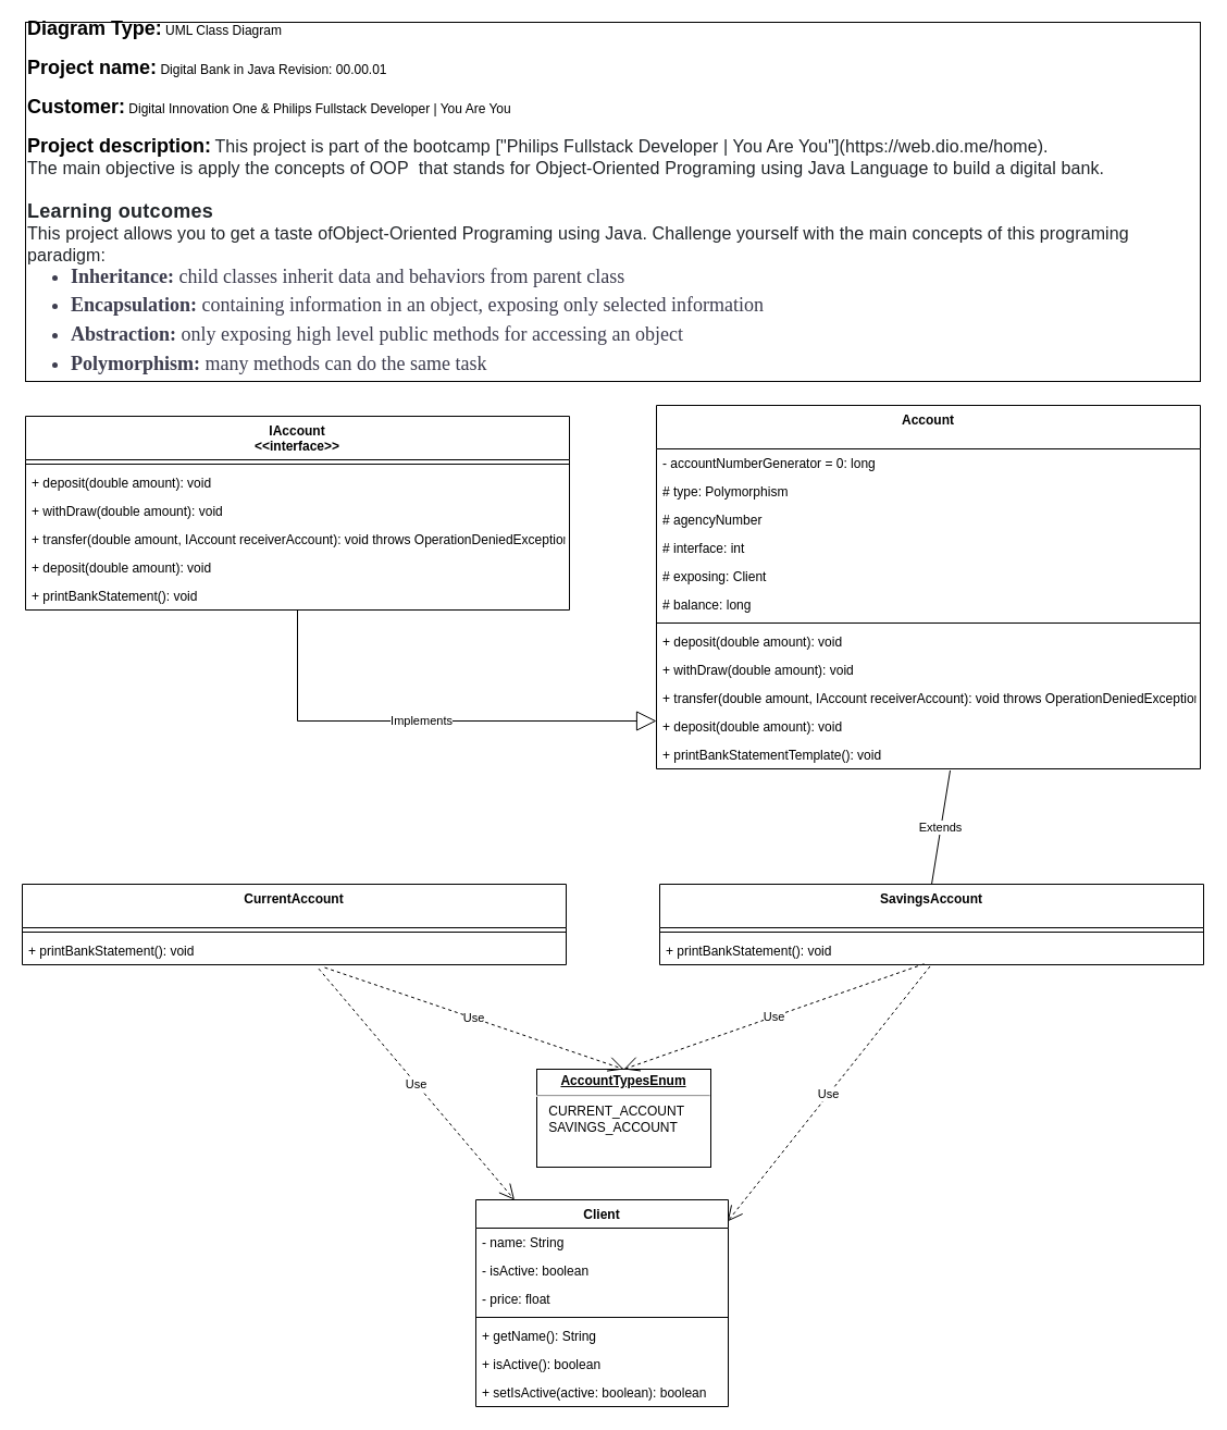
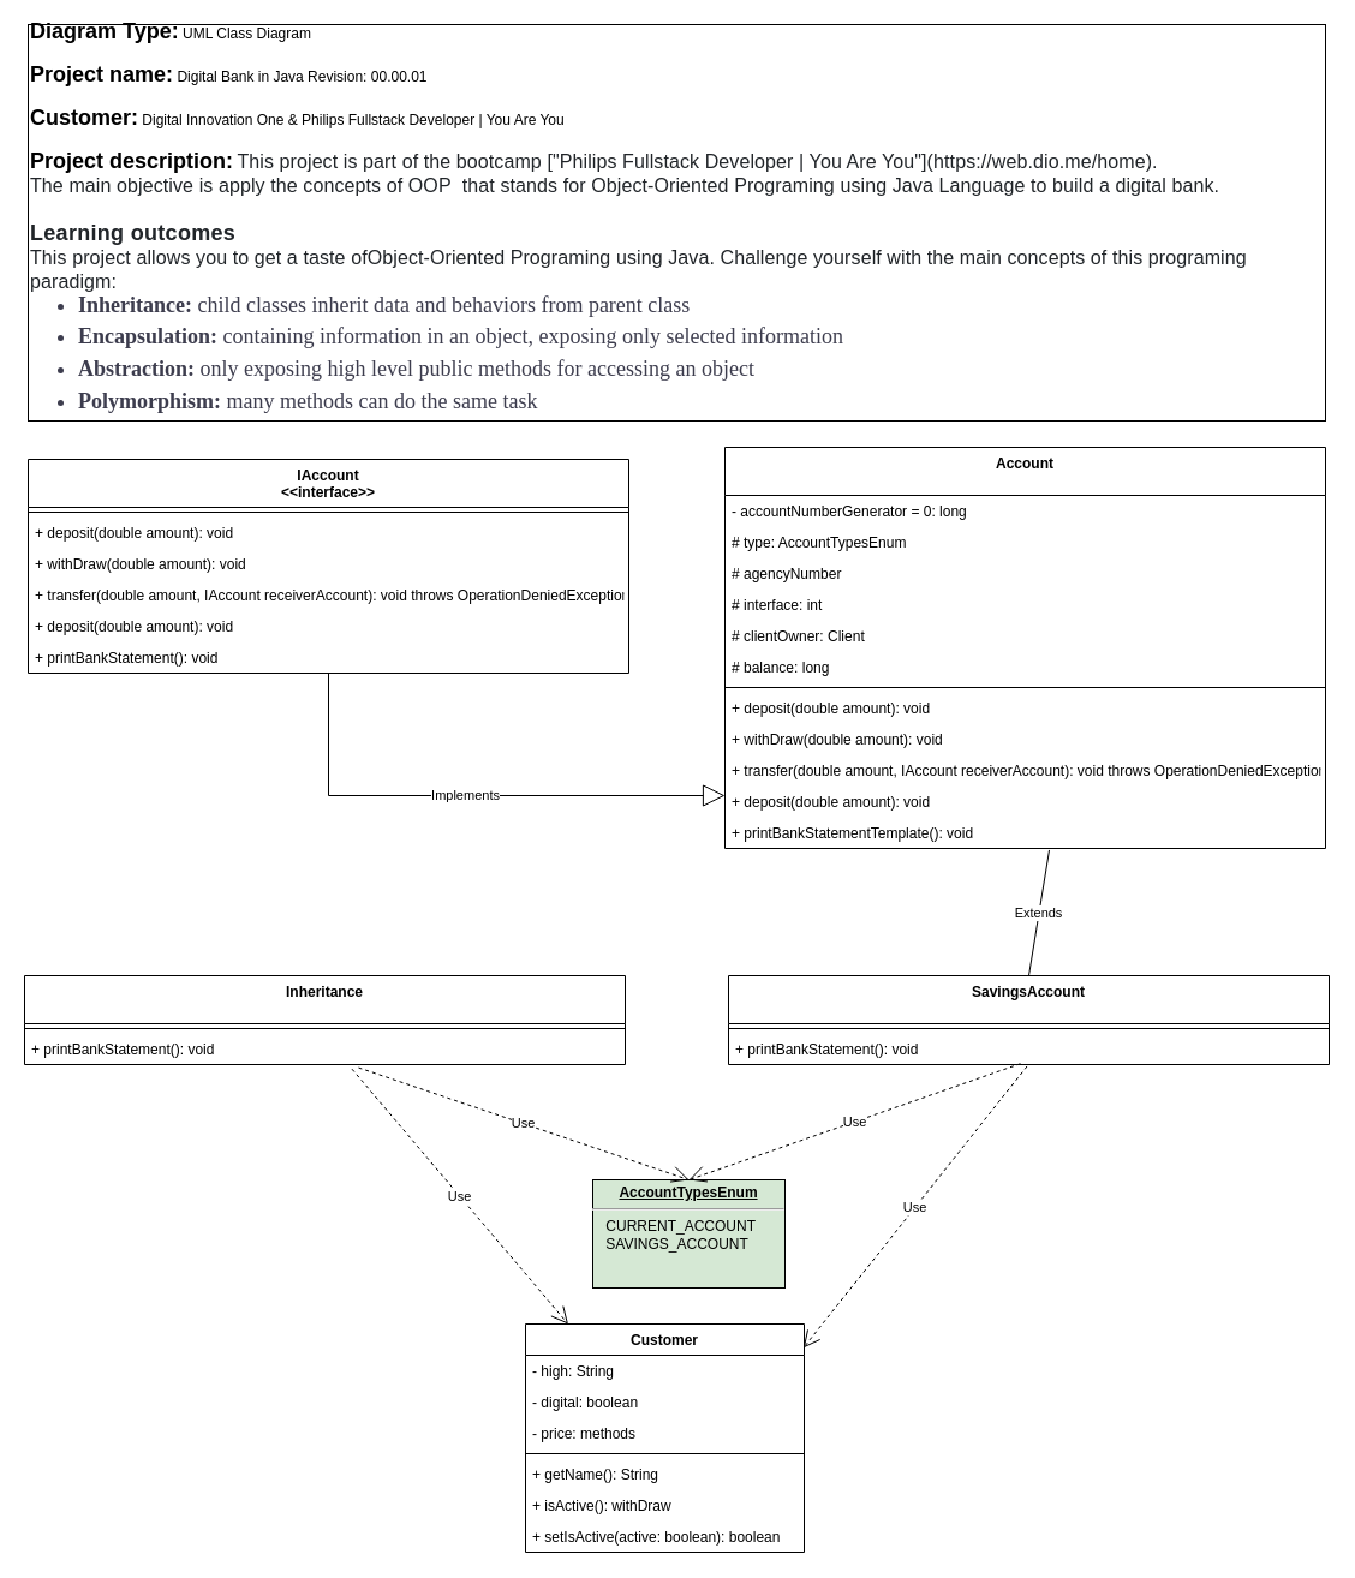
  <mxCell id="0" />
  <mxCell id="1" parent="0" />
  <mxCell id="2" value="&lt;b&gt;&lt;font style=&quot;font-size: 18px&quot;&gt;Diagram Type:&lt;/font&gt;&lt;/b&gt; UML Class Diagram&lt;br&gt;&lt;b&gt;&lt;br&gt;&lt;font style=&quot;font-size: 18px&quot;&gt;Project name:&lt;/font&gt;&lt;/b&gt; Digital Bank in Java Revision: 00.00.01&lt;br&gt;&lt;b&gt;&lt;br&gt;&lt;font style=&quot;font-size: 18px&quot;&gt;Customer:&lt;/font&gt;&lt;/b&gt; Digital Innovation One &amp;amp; Philips Fullstack Developer | You Are You&lt;br&gt;&lt;b&gt;&lt;br&gt;&lt;font style=&quot;font-size: 18px&quot;&gt;Project description:&lt;/font&gt;&lt;/b&gt;&amp;nbsp;&lt;font color=&quot;#212529&quot;&gt;&lt;span style=&quot;font-size: 16px ; letter-spacing: 0.1px&quot;&gt;&lt;span style=&quot;background-color: rgb(255 , 255 , 255)&quot;&gt;This project is part of the bootcamp [&quot;Philips Fullstack Developer | You Are You&quot;](https://web.dio.me/home).&amp;nbsp;&lt;/span&gt;&lt;span style=&quot;background-color: rgb(255 , 255 , 255)&quot;&gt;&lt;div&gt;The main objective is apply the concepts of OOP&amp;nbsp; that stands for Object-Oriented Programing using Java Language to build a digital bank.&lt;/div&gt;&lt;/span&gt;&lt;/span&gt;&lt;/font&gt;&lt;span style=&quot;letter-spacing: 0.3px ; background-color: rgb(255 , 255 , 255) ; color: rgb(33 , 37 , 41)&quot;&gt;&lt;b&gt;&lt;br&gt;&lt;font style=&quot;font-size: 18px&quot;&gt;Learning outcomes&lt;/font&gt;&lt;/b&gt;&lt;br&gt;&lt;/span&gt;&lt;span style=&quot;background-color: rgb(255 , 255 , 255) ; color: rgb(33 , 37 , 41) ; font-size: 16px ; letter-spacing: 0.1px&quot;&gt;This project allows you to get a taste of&lt;/span&gt;&lt;span style=&quot;color: rgb(33 , 37 , 41) ; font-size: 16px ; letter-spacing: 0.1px ; background-color: rgb(255 , 255 , 255)&quot;&gt;Object-Oriented Programing using&amp;nbsp;&lt;/span&gt;&lt;span style=&quot;background-color: rgb(255 , 255 , 255) ; color: rgb(33 , 37 , 41) ; font-size: 16px ; letter-spacing: 0.1px&quot;&gt;Java. Challenge yourself with the main concepts of this programing paradigm:&lt;br&gt;&lt;/span&gt;&lt;ul style=&quot;box-sizing: border-box ; margin-top: 0px ; margin-bottom: 10px ; color: rgb(61 , 61 , 78) ; font-family: &amp;#34;droid serif&amp;#34; , &amp;#34;georgia&amp;#34; , serif ; font-size: 18px ; background-color: rgb(255 , 255 , 255)&quot;&gt;&lt;li style=&quot;box-sizing: border-box ; margin-bottom: 5px&quot;&gt;&lt;span style=&quot;box-sizing: border-box ; font-weight: 700&quot;&gt;Inheritance:&lt;/span&gt;&amp;nbsp;child classes inherit data and behaviors from parent class&lt;/li&gt;&lt;li style=&quot;box-sizing: border-box ; margin-bottom: 5px&quot;&gt;&lt;span style=&quot;box-sizing: border-box ; font-weight: 700&quot;&gt;Encapsulation:&lt;/span&gt;&amp;nbsp;containing information in an object, exposing only selected information&lt;/li&gt;&lt;li style=&quot;box-sizing: border-box ; margin-bottom: 5px&quot;&gt;&lt;span style=&quot;box-sizing: border-box ; font-weight: 700&quot;&gt;Abstraction:&lt;/span&gt;&amp;nbsp;only exposing high level public methods for accessing an object&lt;/li&gt;&lt;li style=&quot;box-sizing: border-box ; margin-bottom: 5px&quot;&gt;&lt;span style=&quot;box-sizing: border-box ; font-weight: 700&quot;&gt;Polymorphism:&lt;/span&gt;&amp;nbsp;many methods can do the same task&lt;/li&gt;&lt;/ul&gt;" style="rounded=0;whiteSpace=wrap;html=1;align=left;" parent="1" vertex="1"><mxGeometry x="23" y="20" width="1080" height="330" as="geometry" /></mxCell>
  <mxCell id="3" value="Use" style="endArrow=open;endSize=12;dashed=1;html=1;rounded=0;exitX=0.545;exitY=1.142;exitDx=0;exitDy=0;exitPerimeter=0;" parent="1" source="35" target="11" edge="1"><mxGeometry width="160" relative="1" as="geometry"><mxPoint x="-47" y="1201" as="sourcePoint" /><mxPoint x="-24.365" y="1305.994" as="targetPoint" /></mxGeometry></mxCell>
  <mxCell id="4" value="IAccount&#10;&lt;&lt;interface&gt;&gt;" style="swimlane;fontStyle=1;align=center;verticalAlign=top;childLayout=stackLayout;horizontal=1;startSize=40;horizontalStack=0;resizeParent=1;resizeParentMax=0;resizeLast=0;collapsible=1;marginBottom=0;" parent="1" vertex="1"><mxGeometry x="23" y="382" width="500" height="178" as="geometry" /></mxCell>
  <mxCell id="5" value="" style="line;strokeWidth=1;fillColor=none;align=left;verticalAlign=middle;spacingTop=-1;spacingLeft=3;spacingRight=3;rotatable=0;labelPosition=right;points=[];portConstraint=eastwest;" parent="4" vertex="1"><mxGeometry y="40" width="500" height="8" as="geometry" /></mxCell>
  <mxCell id="6" value="+ deposit(double amount): void" style="text;strokeColor=none;fillColor=none;align=left;verticalAlign=top;spacingLeft=4;spacingRight=4;overflow=hidden;rotatable=0;points=[[0,0.5],[1,0.5]];portConstraint=eastwest;" parent="4" vertex="1"><mxGeometry y="48" width="500" height="26" as="geometry" /></mxCell>
  <mxCell id="7" value="+ withDraw(double amount): void" style="text;strokeColor=none;fillColor=none;align=left;verticalAlign=top;spacingLeft=4;spacingRight=4;overflow=hidden;rotatable=0;points=[[0,0.5],[1,0.5]];portConstraint=eastwest;" vertex="1" parent="4"><mxGeometry y="74" width="500" height="26" as="geometry" /></mxCell>
  <mxCell id="8" value="+ transfer(double amount, IAccount receiverAccount): void throws OperationDeniedException" style="text;strokeColor=none;fillColor=none;align=left;verticalAlign=top;spacingLeft=4;spacingRight=4;overflow=hidden;rotatable=0;points=[[0,0.5],[1,0.5]];portConstraint=eastwest;" vertex="1" parent="4"><mxGeometry y="100" width="500" height="26" as="geometry" /></mxCell>
  <mxCell id="9" value="+ deposit(double amount): void" style="text;strokeColor=none;fillColor=none;align=left;verticalAlign=top;spacingLeft=4;spacingRight=4;overflow=hidden;rotatable=0;points=[[0,0.5],[1,0.5]];portConstraint=eastwest;" vertex="1" parent="4"><mxGeometry y="126" width="500" height="26" as="geometry" /></mxCell>
  <mxCell id="10" value="+ printBankStatement(): void" style="text;strokeColor=none;fillColor=none;align=left;verticalAlign=top;spacingLeft=4;spacingRight=4;overflow=hidden;rotatable=0;points=[[0,0.5],[1,0.5]];portConstraint=eastwest;" vertex="1" parent="4"><mxGeometry y="152" width="500" height="26" as="geometry" /></mxCell>
- <mxCell id="11" value="Client" style="swimlane;fontStyle=1;align=center;verticalAlign=top;childLayout=stackLayout;horizontal=1;startSize=26;horizontalStack=0;resizeParent=1;resizeParentMax=0;resizeLast=0;collapsible=1;marginBottom=0;" parent="1" vertex="1"><mxGeometry x="437" y="1102" width="232" height="190" as="geometry" /></mxCell>
- <mxCell id="12" value="- name: String" style="text;strokeColor=none;fillColor=none;align=left;verticalAlign=top;spacingLeft=4;spacingRight=4;overflow=hidden;rotatable=0;points=[[0,0.5],[1,0.5]];portConstraint=eastwest;" parent="11" vertex="1"><mxGeometry y="26" width="232" height="26" as="geometry" /></mxCell>
- <mxCell id="13" value="- isActive: boolean" style="text;strokeColor=none;fillColor=none;align=left;verticalAlign=top;spacingLeft=4;spacingRight=4;overflow=hidden;rotatable=0;points=[[0,0.5],[1,0.5]];portConstraint=eastwest;" parent="11" vertex="1"><mxGeometry y="52" width="232" height="26" as="geometry" /></mxCell>
- <mxCell id="14" value="- price: float" style="text;strokeColor=none;fillColor=none;align=left;verticalAlign=top;spacingLeft=4;spacingRight=4;overflow=hidden;rotatable=0;points=[[0,0.5],[1,0.5]];portConstraint=eastwest;" parent="11" vertex="1"><mxGeometry y="78" width="232" height="26" as="geometry" /></mxCell>
+ <mxCell id="11" value="Customer" style="swimlane;fontStyle=1;align=center;verticalAlign=top;childLayout=stackLayout;horizontal=1;startSize=26;horizontalStack=0;resizeParent=1;resizeParentMax=0;resizeLast=0;collapsible=1;marginBottom=0;" parent="1" vertex="1"><mxGeometry x="437" y="1102" width="232" height="190" as="geometry" /></mxCell>
+ <mxCell id="12" value="- high: String" style="text;strokeColor=none;fillColor=none;align=left;verticalAlign=top;spacingLeft=4;spacingRight=4;overflow=hidden;rotatable=0;points=[[0,0.5],[1,0.5]];portConstraint=eastwest;" parent="11" vertex="1"><mxGeometry y="26" width="232" height="26" as="geometry" /></mxCell>
+ <mxCell id="13" value="- digital: boolean" style="text;strokeColor=none;fillColor=none;align=left;verticalAlign=top;spacingLeft=4;spacingRight=4;overflow=hidden;rotatable=0;points=[[0,0.5],[1,0.5]];portConstraint=eastwest;" parent="11" vertex="1"><mxGeometry y="52" width="232" height="26" as="geometry" /></mxCell>
+ <mxCell id="14" value="- price: methods" style="text;strokeColor=none;fillColor=none;align=left;verticalAlign=top;spacingLeft=4;spacingRight=4;overflow=hidden;rotatable=0;points=[[0,0.5],[1,0.5]];portConstraint=eastwest;" parent="11" vertex="1"><mxGeometry y="78" width="232" height="26" as="geometry" /></mxCell>
  <mxCell id="15" value="" style="line;strokeWidth=1;fillColor=none;align=left;verticalAlign=middle;spacingTop=-1;spacingLeft=3;spacingRight=3;rotatable=0;labelPosition=right;points=[];portConstraint=eastwest;" parent="11" vertex="1"><mxGeometry y="104" width="232" height="8" as="geometry" /></mxCell>
  <mxCell id="16" value="+ getName(): String" style="text;strokeColor=none;fillColor=none;align=left;verticalAlign=top;spacingLeft=4;spacingRight=4;overflow=hidden;rotatable=0;points=[[0,0.5],[1,0.5]];portConstraint=eastwest;" parent="11" vertex="1"><mxGeometry y="112" width="232" height="26" as="geometry" /></mxCell>
- <mxCell id="17" value="+ isActive(): boolean" style="text;strokeColor=none;fillColor=none;align=left;verticalAlign=top;spacingLeft=4;spacingRight=4;overflow=hidden;rotatable=0;points=[[0,0.5],[1,0.5]];portConstraint=eastwest;" vertex="1" parent="11"><mxGeometry y="138" width="232" height="26" as="geometry" /></mxCell>
+ <mxCell id="17" value="+ isActive(): withDraw" style="text;strokeColor=none;fillColor=none;align=left;verticalAlign=top;spacingLeft=4;spacingRight=4;overflow=hidden;rotatable=0;points=[[0,0.5],[1,0.5]];portConstraint=eastwest;" vertex="1" parent="11"><mxGeometry y="138" width="232" height="26" as="geometry" /></mxCell>
  <mxCell id="18" value="+ setIsActive(active: boolean): boolean" style="text;strokeColor=none;fillColor=none;align=left;verticalAlign=top;spacingLeft=4;spacingRight=4;overflow=hidden;rotatable=0;points=[[0,0.5],[1,0.5]];portConstraint=eastwest;" vertex="1" parent="11"><mxGeometry y="164" width="232" height="26" as="geometry" /></mxCell>
  <mxCell id="19" value="Account&#10;" style="swimlane;fontStyle=1;align=center;verticalAlign=top;childLayout=stackLayout;horizontal=1;startSize=40;horizontalStack=0;resizeParent=1;resizeParentMax=0;resizeLast=0;collapsible=1;marginBottom=0;" vertex="1" parent="1"><mxGeometry x="603" y="372" width="500" height="334" as="geometry" /></mxCell>
  <mxCell id="20" value="- accountNumberGenerator = 0: long" style="text;strokeColor=none;fillColor=none;align=left;verticalAlign=top;spacingLeft=4;spacingRight=4;overflow=hidden;rotatable=0;points=[[0,0.5],[1,0.5]];portConstraint=eastwest;" parent="19" vertex="1"><mxGeometry y="40" width="500" height="26" as="geometry" /></mxCell>
- <mxCell id="21" value="# type: Polymorphism" style="text;strokeColor=none;fillColor=none;align=left;verticalAlign=top;spacingLeft=4;spacingRight=4;overflow=hidden;rotatable=0;points=[[0,0.5],[1,0.5]];portConstraint=eastwest;" vertex="1" parent="19"><mxGeometry y="66" width="500" height="26" as="geometry" /></mxCell>
+ <mxCell id="21" value="# type: AccountTypesEnum" style="text;strokeColor=none;fillColor=none;align=left;verticalAlign=top;spacingLeft=4;spacingRight=4;overflow=hidden;rotatable=0;points=[[0,0.5],[1,0.5]];portConstraint=eastwest;" vertex="1" parent="19"><mxGeometry y="66" width="500" height="26" as="geometry" /></mxCell>
  <mxCell id="22" value="# agencyNumber" style="text;strokeColor=none;fillColor=none;align=left;verticalAlign=top;spacingLeft=4;spacingRight=4;overflow=hidden;rotatable=0;points=[[0,0.5],[1,0.5]];portConstraint=eastwest;" parent="19" vertex="1"><mxGeometry y="92" width="500" height="26" as="geometry" /></mxCell>
  <mxCell id="23" value="# interface: int" style="text;strokeColor=none;fillColor=none;align=left;verticalAlign=top;spacingLeft=4;spacingRight=4;overflow=hidden;rotatable=0;points=[[0,0.5],[1,0.5]];portConstraint=eastwest;" parent="19" vertex="1"><mxGeometry y="118" width="500" height="26" as="geometry" /></mxCell>
- <mxCell id="24" value="# exposing: Client" style="text;strokeColor=none;fillColor=none;align=left;verticalAlign=top;spacingLeft=4;spacingRight=4;overflow=hidden;rotatable=0;points=[[0,0.5],[1,0.5]];portConstraint=eastwest;" parent="19" vertex="1"><mxGeometry y="144" width="500" height="26" as="geometry" /></mxCell>
+ <mxCell id="24" value="# clientOwner: Client" style="text;strokeColor=none;fillColor=none;align=left;verticalAlign=top;spacingLeft=4;spacingRight=4;overflow=hidden;rotatable=0;points=[[0,0.5],[1,0.5]];portConstraint=eastwest;" parent="19" vertex="1"><mxGeometry y="144" width="500" height="26" as="geometry" /></mxCell>
  <mxCell id="25" value="# balance: long" style="text;strokeColor=none;fillColor=none;align=left;verticalAlign=top;spacingLeft=4;spacingRight=4;overflow=hidden;rotatable=0;points=[[0,0.5],[1,0.5]];portConstraint=eastwest;" parent="19" vertex="1"><mxGeometry y="170" width="500" height="26" as="geometry" /></mxCell>
  <mxCell id="26" value="" style="line;strokeWidth=1;fillColor=none;align=left;verticalAlign=middle;spacingTop=-1;spacingLeft=3;spacingRight=3;rotatable=0;labelPosition=right;points=[];portConstraint=eastwest;" vertex="1" parent="19"><mxGeometry y="196" width="500" height="8" as="geometry" /></mxCell>
  <mxCell id="27" value="+ deposit(double amount): void" style="text;strokeColor=none;fillColor=none;align=left;verticalAlign=top;spacingLeft=4;spacingRight=4;overflow=hidden;rotatable=0;points=[[0,0.5],[1,0.5]];portConstraint=eastwest;" vertex="1" parent="19"><mxGeometry y="204" width="500" height="26" as="geometry" /></mxCell>
  <mxCell id="28" value="+ withDraw(double amount): void" style="text;strokeColor=none;fillColor=none;align=left;verticalAlign=top;spacingLeft=4;spacingRight=4;overflow=hidden;rotatable=0;points=[[0,0.5],[1,0.5]];portConstraint=eastwest;" vertex="1" parent="19"><mxGeometry y="230" width="500" height="26" as="geometry" /></mxCell>
  <mxCell id="29" value="+ transfer(double amount, IAccount receiverAccount): void throws OperationDeniedException" style="text;strokeColor=none;fillColor=none;align=left;verticalAlign=top;spacingLeft=4;spacingRight=4;overflow=hidden;rotatable=0;points=[[0,0.5],[1,0.5]];portConstraint=eastwest;" vertex="1" parent="19"><mxGeometry y="256" width="500" height="26" as="geometry" /></mxCell>
  <mxCell id="30" value="+ deposit(double amount): void" style="text;strokeColor=none;fillColor=none;align=left;verticalAlign=top;spacingLeft=4;spacingRight=4;overflow=hidden;rotatable=0;points=[[0,0.5],[1,0.5]];portConstraint=eastwest;" vertex="1" parent="19"><mxGeometry y="282" width="500" height="26" as="geometry" /></mxCell>
  <mxCell id="31" value="+ printBankStatementTemplate(): void" style="text;strokeColor=none;fillColor=none;align=left;verticalAlign=top;spacingLeft=4;spacingRight=4;overflow=hidden;rotatable=0;points=[[0,0.5],[1,0.5]];portConstraint=eastwest;" vertex="1" parent="19"><mxGeometry y="308" width="500" height="26" as="geometry" /></mxCell>
  <mxCell id="32" value="Implements" style="endArrow=block;endSize=16;endFill=0;html=1;rounded=0;" edge="1" parent="1" source="10"><mxGeometry width="160" relative="1" as="geometry"><mxPoint x="302.384" y="560" as="sourcePoint" /><mxPoint x="603" y="662" as="targetPoint" /><Array as="points"><mxPoint x="273" y="662" /></Array></mxGeometry></mxCell>
- <mxCell id="33" value="CurrentAccount" style="swimlane;fontStyle=1;align=center;verticalAlign=top;childLayout=stackLayout;horizontal=1;startSize=40;horizontalStack=0;resizeParent=1;resizeParentMax=0;resizeLast=0;collapsible=1;marginBottom=0;" vertex="1" parent="1"><mxGeometry x="20" y="812" width="500" height="74" as="geometry" /></mxCell>
+ <mxCell id="33" value="Inheritance" style="swimlane;fontStyle=1;align=center;verticalAlign=top;childLayout=stackLayout;horizontal=1;startSize=40;horizontalStack=0;resizeParent=1;resizeParentMax=0;resizeLast=0;collapsible=1;marginBottom=0;" vertex="1" parent="1"><mxGeometry x="20" y="812" width="500" height="74" as="geometry" /></mxCell>
  <mxCell id="34" value="" style="line;strokeWidth=1;fillColor=none;align=left;verticalAlign=middle;spacingTop=-1;spacingLeft=3;spacingRight=3;rotatable=0;labelPosition=right;points=[];portConstraint=eastwest;" vertex="1" parent="33"><mxGeometry y="40" width="500" height="8" as="geometry" /></mxCell>
  <mxCell id="35" value="+ printBankStatement(): void" style="text;strokeColor=none;fillColor=none;align=left;verticalAlign=top;spacingLeft=4;spacingRight=4;overflow=hidden;rotatable=0;points=[[0,0.5],[1,0.5]];portConstraint=eastwest;" vertex="1" parent="33"><mxGeometry y="48" width="500" height="26" as="geometry" /></mxCell>
  <mxCell id="36" value="SavingsAccount" style="swimlane;fontStyle=1;align=center;verticalAlign=top;childLayout=stackLayout;horizontal=1;startSize=40;horizontalStack=0;resizeParent=1;resizeParentMax=0;resizeLast=0;collapsible=1;marginBottom=0;" vertex="1" parent="1"><mxGeometry x="606" y="812" width="500" height="74" as="geometry" /></mxCell>
  <mxCell id="37" value="" style="line;strokeWidth=1;fillColor=none;align=left;verticalAlign=middle;spacingTop=-1;spacingLeft=3;spacingRight=3;rotatable=0;labelPosition=right;points=[];portConstraint=eastwest;" vertex="1" parent="36"><mxGeometry y="40" width="500" height="8" as="geometry" /></mxCell>
  <mxCell id="38" value="+ printBankStatement(): void" style="text;strokeColor=none;fillColor=none;align=left;verticalAlign=top;spacingLeft=4;spacingRight=4;overflow=hidden;rotatable=0;points=[[0,0.5],[1,0.5]];portConstraint=eastwest;" vertex="1" parent="36"><mxGeometry y="48" width="500" height="26" as="geometry" /></mxCell>
  <mxCell id="39" value="Extends" style="endArrow=none;endSize=16;endFill=0;html=1;rounded=0;entryX=0.5;entryY=0;entryDx=0;entryDy=0;exitX=0.54;exitY=1.056;exitDx=0;exitDy=0;exitPerimeter=0;" edge="1" parent="1" source="31" target="36"><mxGeometry width="160" relative="1" as="geometry"><mxPoint x="886.5" y="716.338" as="sourcePoint" /><mxPoint x="243" as="targetPoint" y="822" /></mxGeometry></mxCell>
  <mxCell id="40" value="Use" style="endArrow=open;endSize=12;dashed=1;html=1;rounded=0;exitX=0.497;exitY=1.056;exitDx=0;exitDy=0;exitPerimeter=0;entryX=0.997;entryY=0.105;entryDx=0;entryDy=0;entryPerimeter=0;" edge="1" parent="1" source="38" target="11"><mxGeometry width="160" relative="1" as="geometry"><mxPoint x="265.5" y="899.692" as="sourcePoint" /><mxPoint x="421" y="1001.244" as="targetPoint" /></mxGeometry></mxCell>
- <mxCell id="41" value="&lt;p style=&quot;margin: 4px 0px 0px ; text-align: center&quot;&gt;&lt;span style=&quot;font-size: 12px&quot;&gt;&lt;b&gt;&lt;u&gt;AccountTypesEnum&lt;/u&gt;&lt;/b&gt;&lt;/span&gt;&lt;br&gt;&lt;/p&gt;&lt;hr&gt;&lt;p style=&quot;margin: 0px ; margin-left: 8px&quot;&gt;&lt;span style=&quot;font-size: 12px&quot;&gt;&amp;nbsp;CURRENT_ACCOUNT&lt;/span&gt;&lt;/p&gt;&lt;p style=&quot;margin: 0px ; margin-left: 8px&quot;&gt;&lt;span style=&quot;font-size: 12px&quot;&gt;&amp;nbsp;SAVINGS_ACCOUNT&lt;/span&gt;&lt;br&gt;&lt;/p&gt;" style="verticalAlign=top;align=left;overflow=fill;fontSize=12;fontFamily=Helvetica;html=1;" vertex="1" parent="1"><mxGeometry x="493" y="982" width="160" height="90" as="geometry" /></mxCell>
+ <mxCell id="41" value="&lt;p style=&quot;margin: 4px 0px 0px ; text-align: center&quot;&gt;&lt;span style=&quot;font-size: 12px&quot;&gt;&lt;b&gt;&lt;u&gt;AccountTypesEnum&lt;/u&gt;&lt;/b&gt;&lt;/span&gt;&lt;br&gt;&lt;/p&gt;&lt;hr&gt;&lt;p style=&quot;margin: 0px ; margin-left: 8px&quot;&gt;&lt;span style=&quot;font-size: 12px&quot;&gt;&amp;nbsp;CURRENT_ACCOUNT&lt;/span&gt;&lt;/p&gt;&lt;p style=&quot;margin: 0px ; margin-left: 8px&quot;&gt;&lt;span style=&quot;font-size: 12px&quot;&gt;&amp;nbsp;SAVINGS_ACCOUNT&lt;/span&gt;&lt;br&gt;&lt;/p&gt;" style="verticalAlign=top;align=left;overflow=fill;fontSize=12;fontFamily=Helvetica;html=1;fillColor=#d5e8d4;" vertex="1" parent="1"><mxGeometry x="493" y="982" width="160" height="90" as="geometry" /></mxCell>
  <mxCell id="42" value="Use" style="endArrow=open;endSize=12;dashed=1;html=1;rounded=0;entryX=0.5;entryY=0;entryDx=0;entryDy=0;exitX=0.486;exitY=0.971;exitDx=0;exitDy=0;exitPerimeter=0;" edge="1" parent="1" source="38" target="41"><mxGeometry width="160" relative="1" as="geometry"><mxPoint x="853" y="892" as="sourcePoint" /><mxPoint x="624.304" y="1051.95" as="targetPoint" /></mxGeometry></mxCell>
  <mxCell id="43" value="Use" style="endArrow=open;endSize=12;dashed=1;html=1;rounded=0;exitX=0.556;exitY=1.099;exitDx=0;exitDy=0;exitPerimeter=0;" edge="1" parent="1" source="35"><mxGeometry width="160" relative="1" as="geometry"><mxPoint x="863" y="892" as="sourcePoint" /><mxPoint x="573" y="982" as="targetPoint" /></mxGeometry></mxCell>
